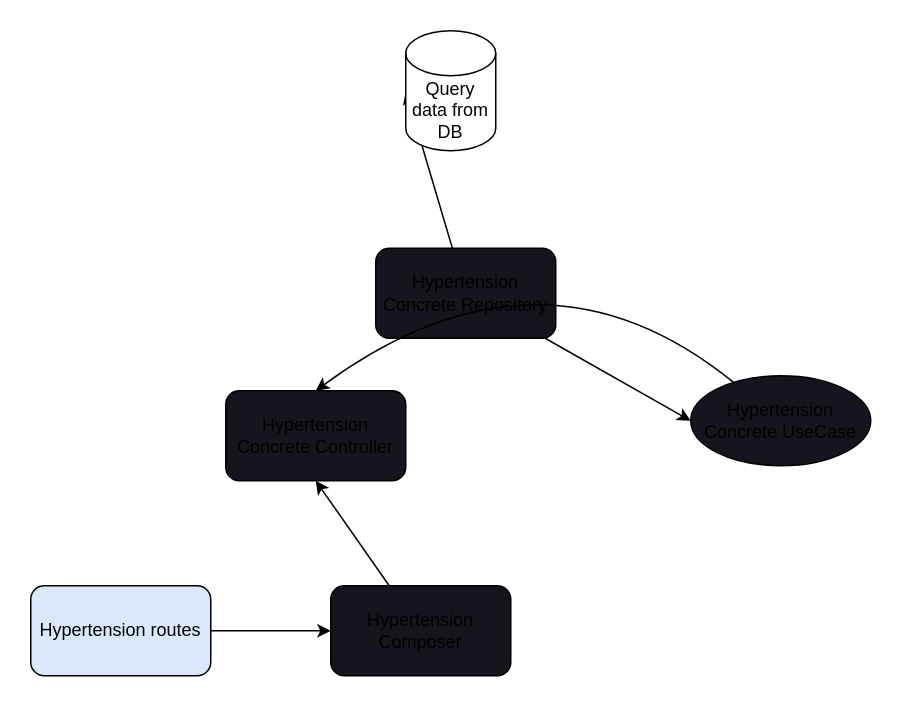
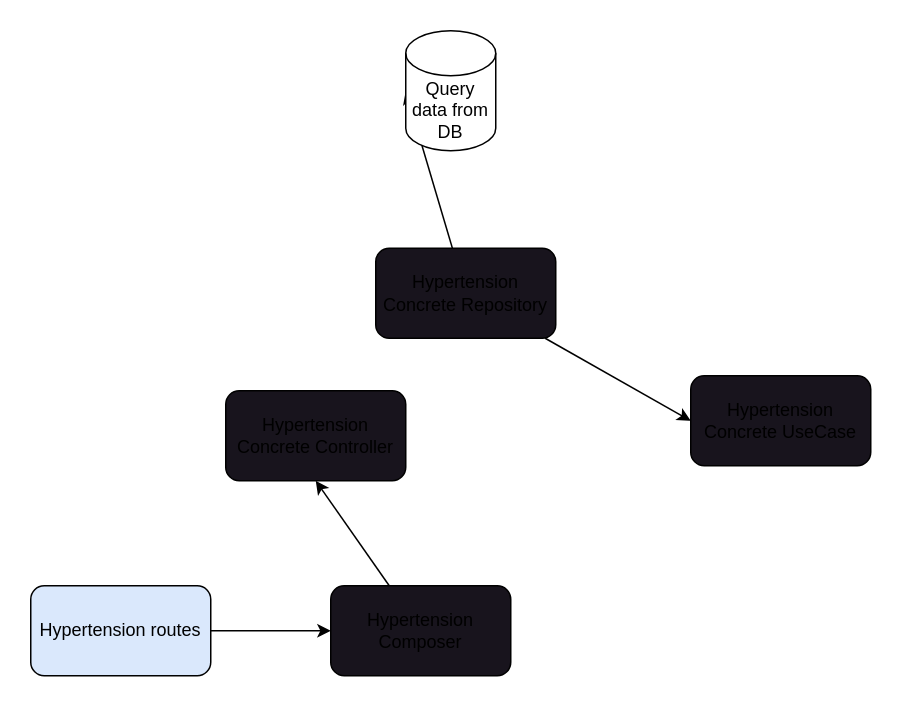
  <mxCell id="0" />
  <mxCell id="1" parent="0" />
  <mxCell id="2" value="" style="edgeStyle=none;html=1;" edge="1" parent="1" source="3" target="5"><mxGeometry relative="1" as="geometry" /></mxCell>
  <mxCell id="3" value="Hypertension routes&lt;br&gt;" style="rounded=1;whiteSpace=wrap;html=1;fillColor=#dae8fc;" vertex="1" parent="1"><mxGeometry x="20" y="390" width="120" height="60" as="geometry" /></mxCell>
  <mxCell id="4" style="edgeStyle=none;html=1;entryX=0.5;entryY=1;entryDx=0;entryDy=0;" edge="1" parent="1" source="5" target="11"><mxGeometry relative="1" as="geometry" /></mxCell>
  <mxCell id="5" value="Hypertension Composer" style="whiteSpace=wrap;html=1;fillColor=rgb(24, 20, 29);rounded=1;" vertex="1" parent="1"><mxGeometry x="220" y="390" width="120" height="60" as="geometry" /></mxCell>
  <mxCell id="6" style="edgeStyle=none;curved=1;html=1;entryX=0;entryY=0.5;entryDx=0;entryDy=0;entryPerimeter=0;" edge="1" parent="1" source="8" target="12"><mxGeometry relative="1" as="geometry"><mxPoint x="510" y="120" as="targetPoint" /></mxGeometry></mxCell>
  <mxCell id="7" style="edgeStyle=none;curved=1;html=1;entryX=0;entryY=0.5;entryDx=0;entryDy=0;" edge="1" parent="1" source="8" target="10"><mxGeometry relative="1" as="geometry" /></mxCell>
  <mxCell id="8" value="Hypertension Concrete Repository" style="whiteSpace=wrap;html=1;fillColor=rgb(24, 20, 29);rounded=1;" vertex="1" parent="1"><mxGeometry x="250" y="165" width="120" height="60" as="geometry" /></mxCell>
- <mxCell id="9" style="edgeStyle=none;html=1;entryX=0.5;entryY=0;entryDx=0;entryDy=0;curved=1;" edge="1" parent="1" source="10" target="11"><mxGeometry relative="1" as="geometry"><Array as="points"><mxPoint x="360" y="150" /></Array></mxGeometry></mxCell>
- <mxCell id="10" value="Hypertension Concrete UseCase" style="ellipse;whiteSpace=wrap;html=1;fillColor=rgb(24, 20, 29);" vertex="1" parent="1"><mxGeometry x="460" y="250" width="120" height="60" as="geometry" /></mxCell>
+ <mxCell id="10" value="Hypertension Concrete UseCase" style="whiteSpace=wrap;html=1;fillColor=rgb(24, 20, 29);rounded=1;" vertex="1" parent="1"><mxGeometry x="460" y="250" width="120" height="60" as="geometry" /></mxCell>
  <mxCell id="11" value="Hypertension Concrete Controller" style="whiteSpace=wrap;html=1;fillColor=rgb(24, 20, 29);rounded=1;" vertex="1" parent="1"><mxGeometry x="150" y="260" width="120" height="60" as="geometry" /></mxCell>
  <mxCell id="12" value="Query data from DB" style="shape=cylinder3;whiteSpace=wrap;html=1;boundedLbl=1;backgroundOutline=1;size=15;" vertex="1" parent="1"><mxGeometry x="270" y="20" width="60" height="80" as="geometry" /></mxCell>
